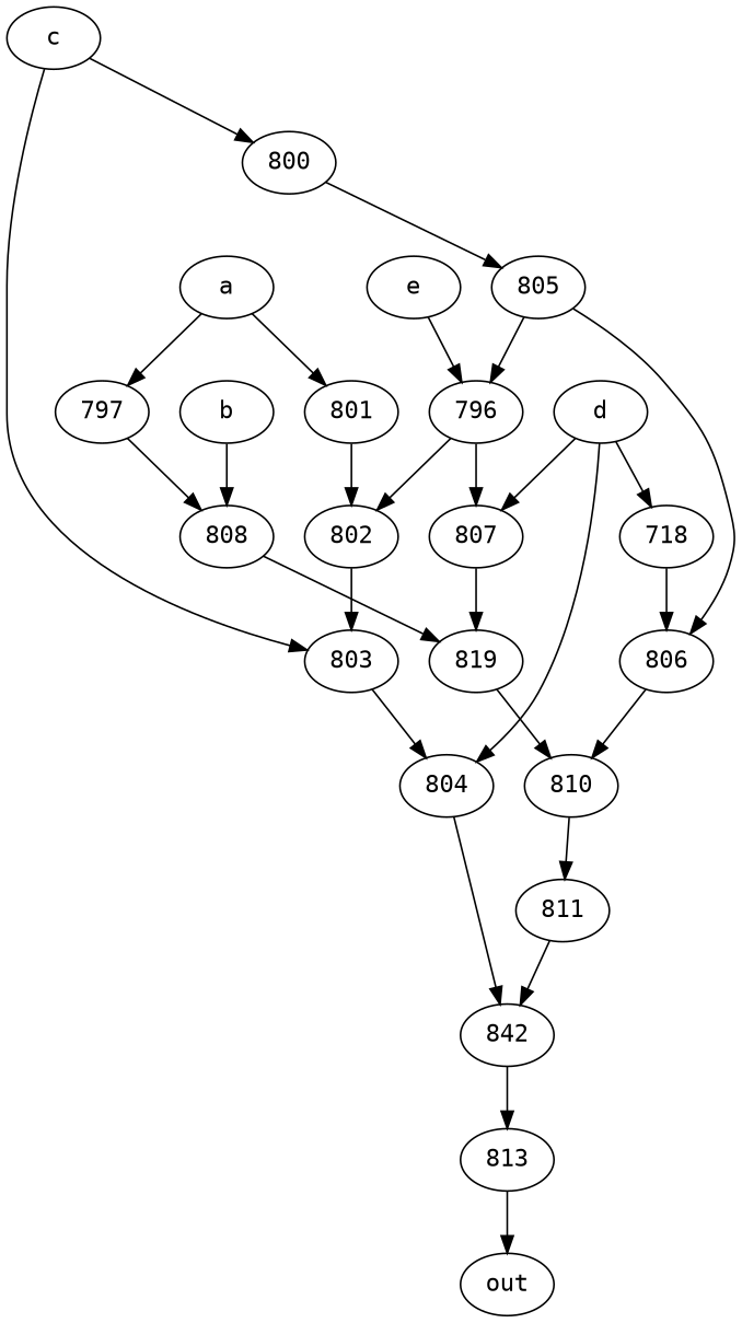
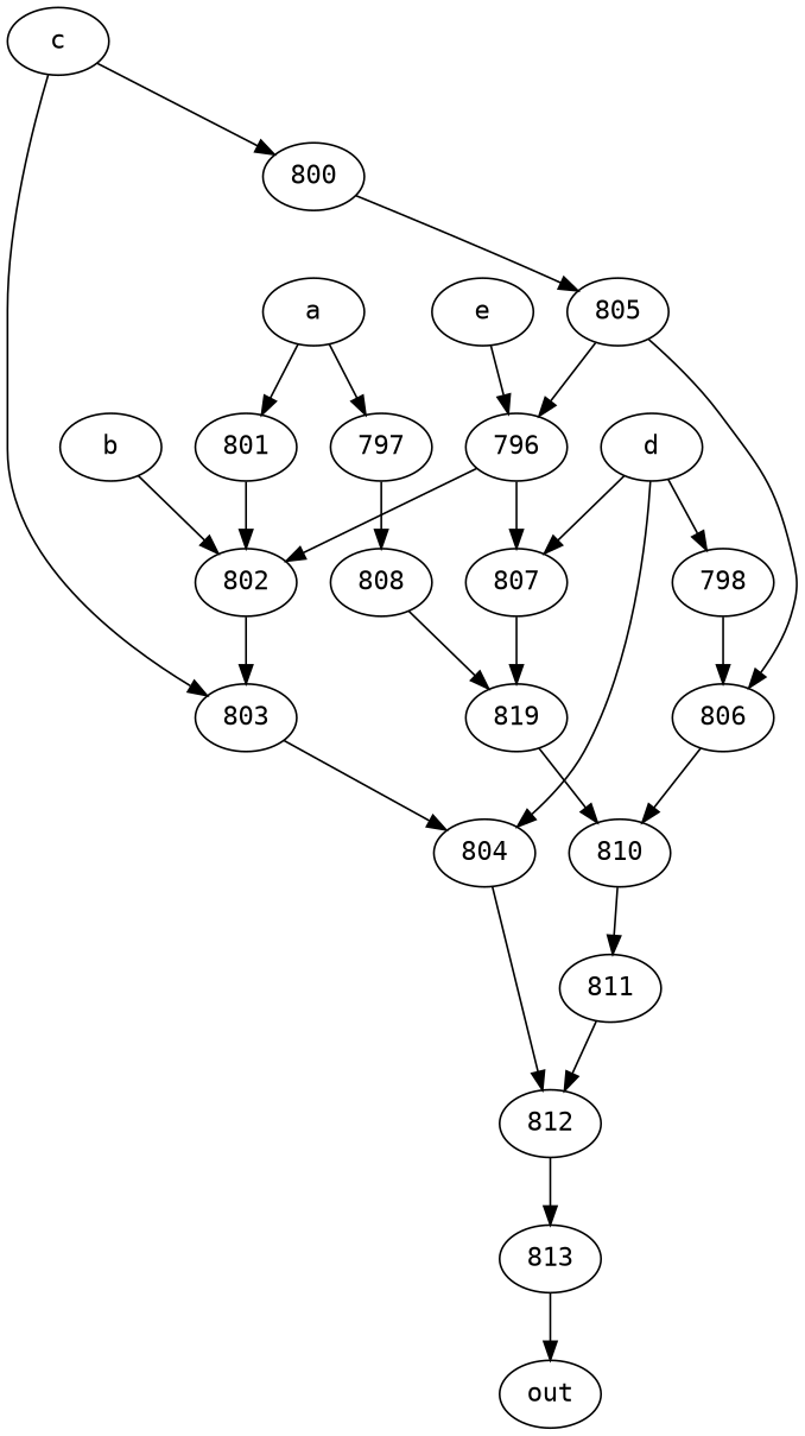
  strict digraph {
    fontname="DejaVu Sans Mono"
    node [fontname="DejaVu Sans Mono"]
    edge [fontname="DejaVu Sans Mono"]
    813
    out
    a
    797
    801
    808
    802
    n8 [label=819]
    803
    810
    804
    811
-   812 [label=842]
+   812
    b
    c
    800
    805
    806
    796
    d
-   798 [label=718]
+   798
    807
    e
    813 -> out
    a -> 797
    a -> 801
    797 -> 808
    801 -> 802
    808 -> n8
    802 -> 803
    n8 -> 810
    803 -> 804
    810 -> 811
    804 -> 812
    811 -> 812
    812 -> 813
-   b -> 808
+   b -> 802
    c -> 803
    c -> 800
    800 -> 805
    805 -> 806
    805 -> 796
    806 -> 810
    796 -> 802
    796 -> 807
    d -> 804
    d -> 798
    d -> 807
    798 -> 806
    807 -> n8
    e -> 796
  }
